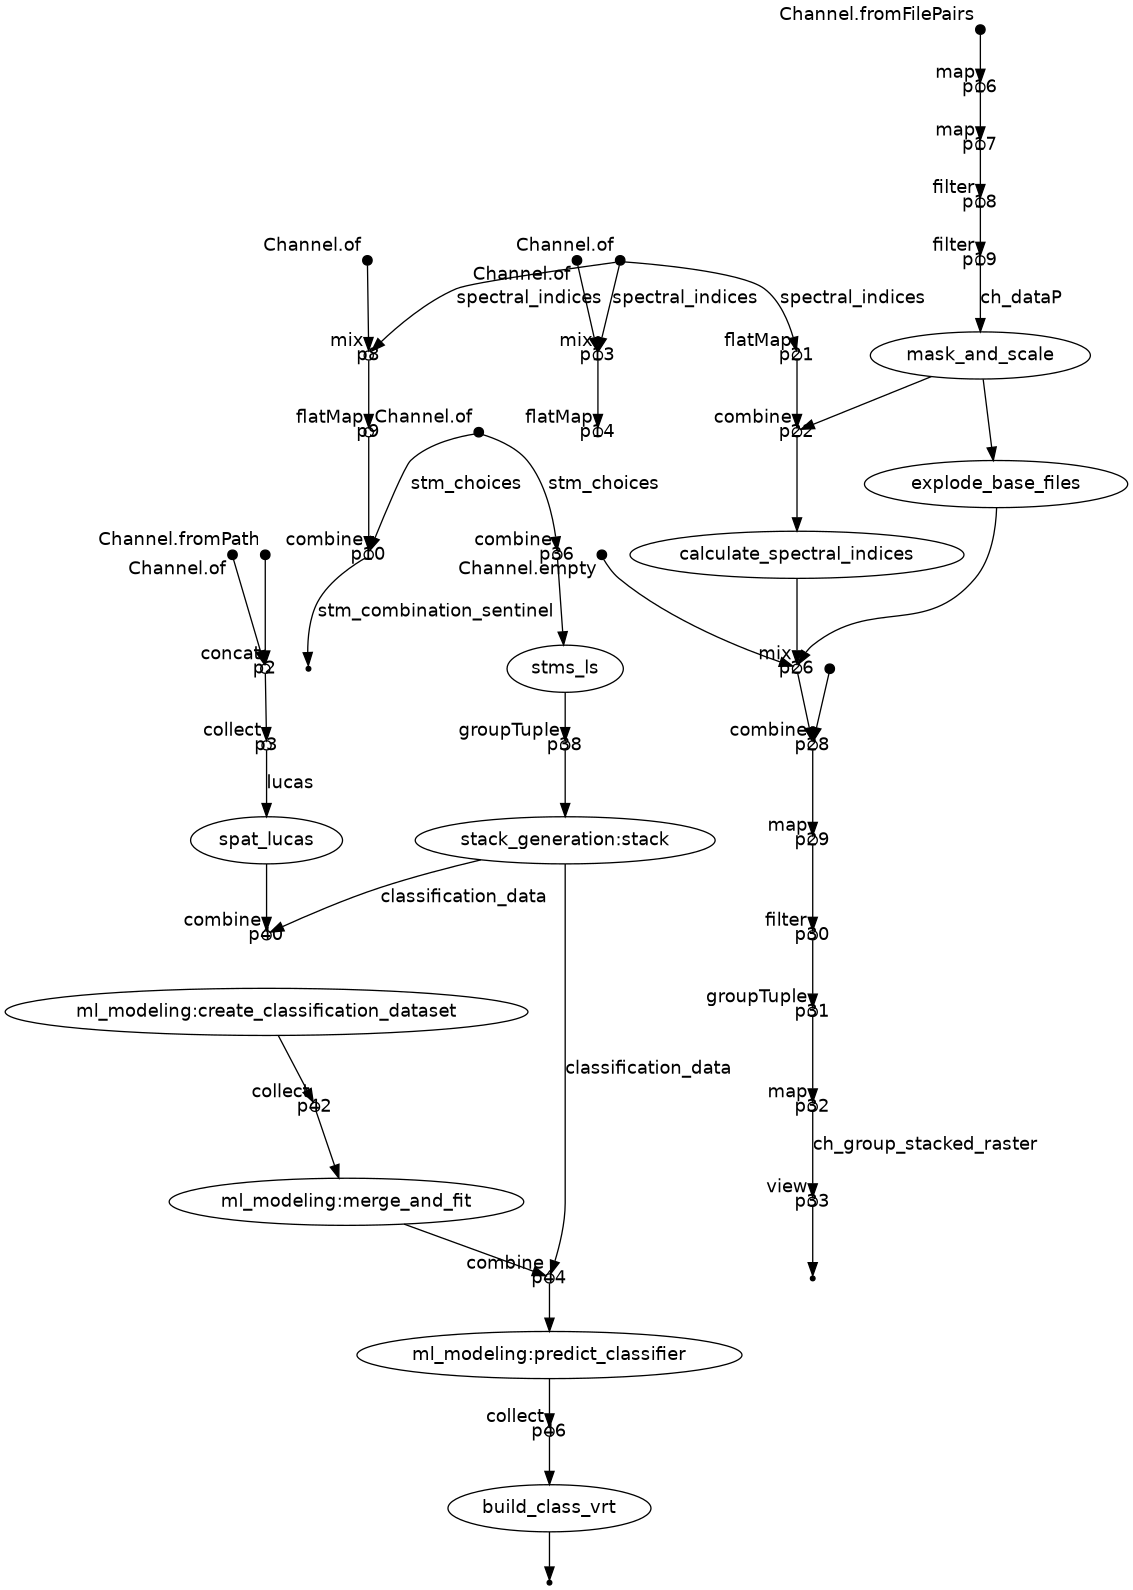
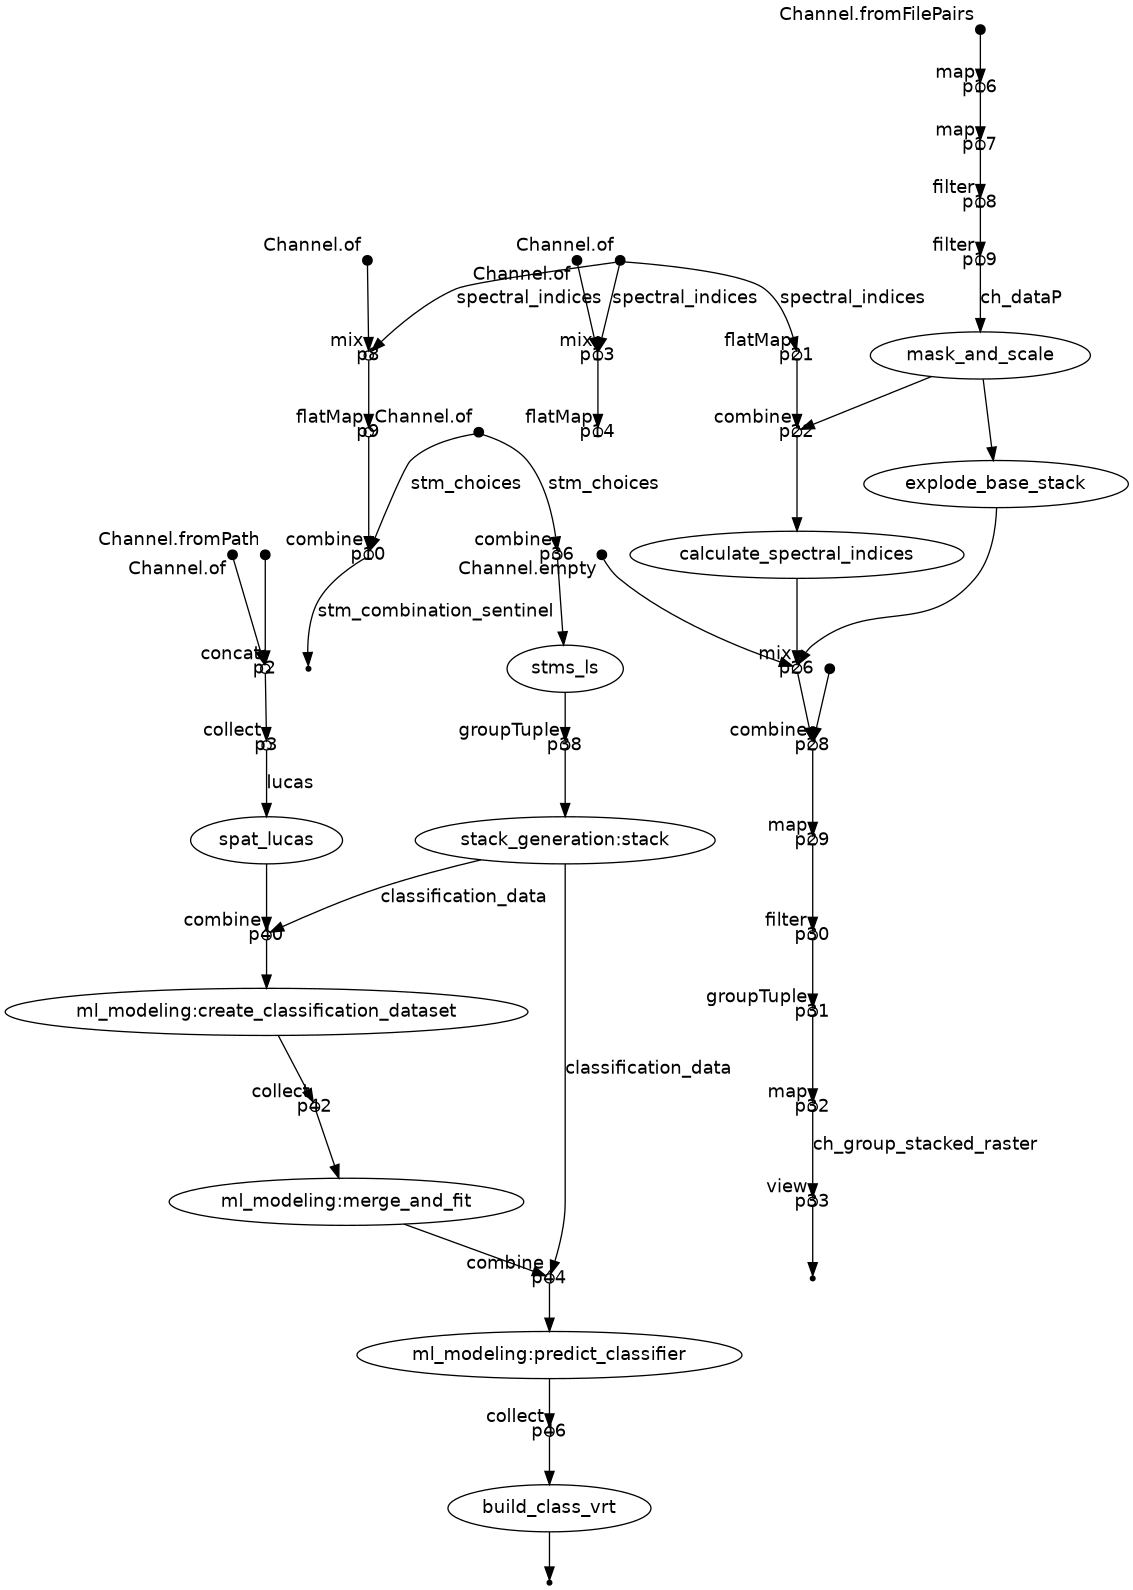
  digraph {
    fontname="DejaVu Sans"
    node [fixedsize=true fontname="DejaVu Sans" shape=circle]
    edge [fontname="DejaVu Sans"]
    p0 [shape=point width=0.1 xlabel="Channel.fromPath"]
    p2 [width=0.1 xlabel=concat]
    p3 [width=0.1 xlabel=collect]
    n4 [label=spat_lucas fixedsize="" shape=""]
    p1 [shape=point width=0.1 xlabel="Channel.of"]
    p40 [width=0.1 xlabel=combine]
    n7 [label="ml_modeling:create_classification_dataset" fixedsize="" shape=""]
    p42 [width=0.1 xlabel=collect]
    p5 [shape=point width=0.1 xlabel="Channel.of"]
    p8 [width=0.1 xlabel=mix]
    p13 [width=0.1 xlabel=mix]
    p21 [width=0.1 xlabel=flatMap]
    p9 [width=0.1 xlabel=flatMap]
    p14 [width=0.1 xlabel=flatMap]
    p22 [width=0.1 xlabel=combine]
    p10 [width=0.1 xlabel=combine]
    p6 [shape=point width=0.1 xlabel="Channel.of"]
    p36 [width=0.1 xlabel=combine]
    p11 [shape=point fixedsize=""]
    n20 [label=stms_ls fixedsize="" shape=""]
    p7 [shape=point width=0.1 xlabel="Channel.of"]
    p12 [shape=point width=0.1 xlabel="Channel.of"]
    p15 [shape=point width=0.1 xlabel="Channel.fromFilePairs"]
    p16 [width=0.1 xlabel=map]
    p17 [width=0.1 xlabel=map]
    p18 [width=0.1 xlabel=filter]
    p19 [width=0.1 xlabel=filter]
    n28 [label=mask_and_scale fixedsize="" shape=""]
-   n29 [label=explode_base_files fixedsize="" shape=""]
+   n29 [label=explode_base_stack fixedsize="" shape=""]
    n30 [label=calculate_spectral_indices fixedsize="" shape=""]
    p26 [width=0.1 xlabel=mix]
    p28 [width=0.1 xlabel=combine]
    p29 [width=0.1 xlabel=map]
    p25 [shape=point width=0.1 xlabel="Channel.empty"]
    p30 [width=0.1 xlabel=filter]
    p27 [shape=point width=0.1]
    p31 [width=0.1 xlabel=groupTuple]
    p32 [width=0.1 xlabel=map]
    p33 [width=0.1 xlabel=view]
    p34 [shape=point fixedsize=""]
    p38 [width=0.1 xlabel=groupTuple]
    n42 [label="stack_generation:stack" fixedsize="" shape=""]
    p44 [width=0.1 xlabel=combine]
    n44 [label="ml_modeling:predict_classifier" fixedsize="" shape=""]
    n45 [label="ml_modeling:merge_and_fit" fixedsize="" shape=""]
    p46 [width=0.1 xlabel=collect]
    n47 [label=build_class_vrt fixedsize="" shape=""]
    p48 [shape=point fixedsize=""]
    p0 -> p2
    p2 -> p3
    p3 -> n4 [label=lucas]
    n4 -> p40
    p1 -> p2
+   p40 -> n7
    n7 -> p42
    p42 -> n45
    p5 -> p8 [label=spectral_indices]
    p5 -> p13 [label=spectral_indices]
    p5 -> p21 [label=spectral_indices]
    p8 -> p9
    p13 -> p14
    p21 -> p22
    p9 -> p10
    p22 -> n30
    p10 -> p11 [label=stm_combination_sentinel]
    p6 -> p10 [label=stm_choices]
    p6 -> p36 [label=stm_choices]
    p36 -> n20
    n20 -> p38
    p7 -> p8
    p12 -> p13
    p15 -> p16
    p16 -> p17
    p17 -> p18
    p18 -> p19
    p19 -> n28 [label=ch_dataP]
    n28 -> p22
    n28 -> n29
    n29 -> p26
    n30 -> p26
    p26 -> p28
    p28 -> p29
    p29 -> p30
    p25 -> p26
    p30 -> p31
    p27 -> p28
    p31 -> p32
    p32 -> p33 [label=ch_group_stacked_raster]
    p33 -> p34
    p38 -> n42
    n42 -> p40 [label=classification_data]
    n42 -> p44 [label=classification_data]
    p44 -> n44
    n44 -> p46
    n45 -> p44
    p46 -> n47
    n47 -> p48
  }
